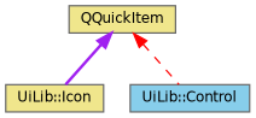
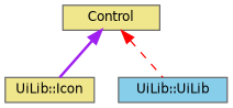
  digraph {
    node [color=gray40 fillcolor=khaki fontname=Helvetica fontsize=10 shape=box style=filled]
    edge [dir=back fontname=Helvetica fontsize=10 labelfontname=Helvetica labelfontsize=10]
    n1 [fontcolor=black height=0.2 label="UiLib::Icon" width=0.4]
-   n2 [fillcolor=skyblue height=0.2 label="UiLib::Control" width=0.4]
-   n3 [height=0.2 label=QQuickItem width=0.4]
+   n2 [fillcolor=skyblue height=0.2 label="UiLib::UiLib" width=0.4]
+   n3 [height=0.2 label=Control width=0.4]
    n3 -> n1 [color=purple style=bold]
    n3 -> n2 [color=red style=dashed]
  }
